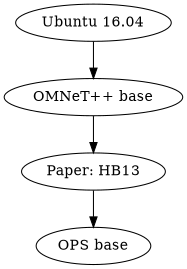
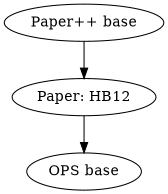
  digraph {
-   n1 [label="Ubuntu 16.04"]
-   n2 [label="OMNeT++ base"]
-   n3 [label="Paper: HB13"]
+   n2 [label="Paper++ base"]
+   n3 [label="Paper: HB12"]
    n4 [label="OPS base"]
-   n1 -> n2
    n2 -> n3
    n3 -> n4
  }
